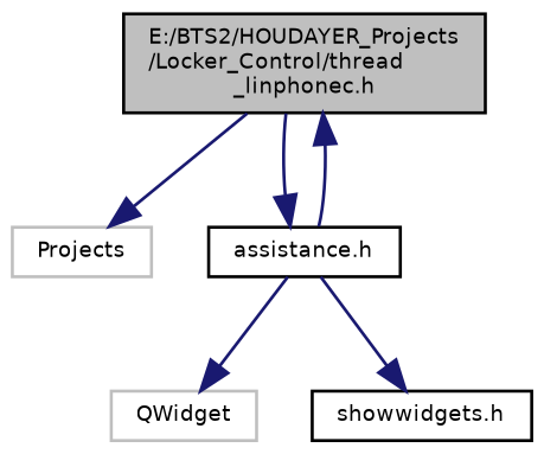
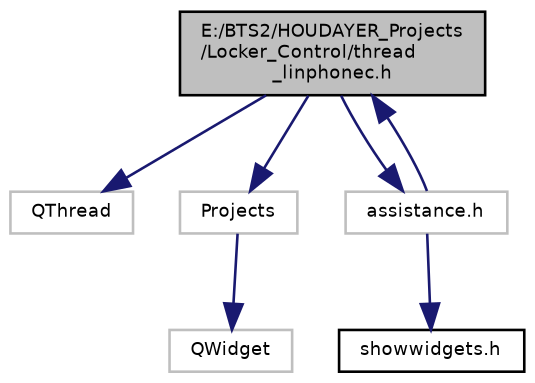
  digraph {
    node [color=black fontname=Helvetica fontsize=7 shape=record]
    edge [color=midnightblue fontname=Helvetica fontsize=7 labelfontname=Helvetica labelfontsize=7 style=solid]
    n1 [fillcolor=grey75 fontcolor=black height=0.2 label="E:/BTS2/HOUDAYER_Projects\l/Locker_Control/thread\l_linphonec.h" style=filled width=0.4]
+   n2 [color=grey75 height=0.2 label=QThread width=0.4]
    n3 [color=grey75 height=0.2 label=Projects width=0.4]
-   n4 [height=0.2 label="assistance.h" width=0.4]
+   n4 [color=grey75 height=0.2 label="assistance.h" width=0.4]
    n5 [color=grey75 height=0.2 label=QWidget width=0.4]
    n6 [height=0.2 label="showwidgets.h" width=0.4]
+   n1 -> n2
    n1 -> n3
    n1 -> n4
    n4 -> n1
-   n4 -> n5
+   n3 -> n5
    n4 -> n6
  }
